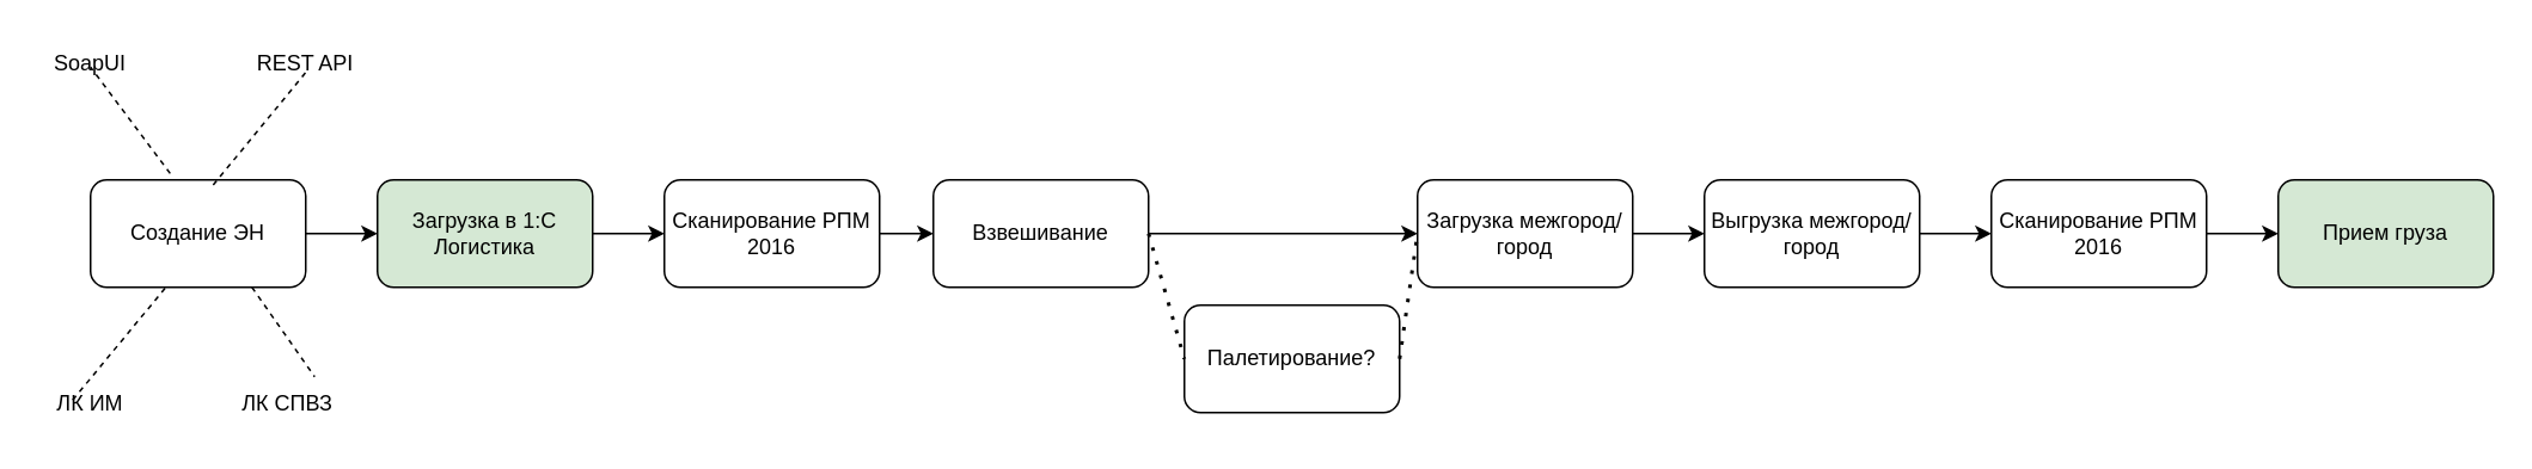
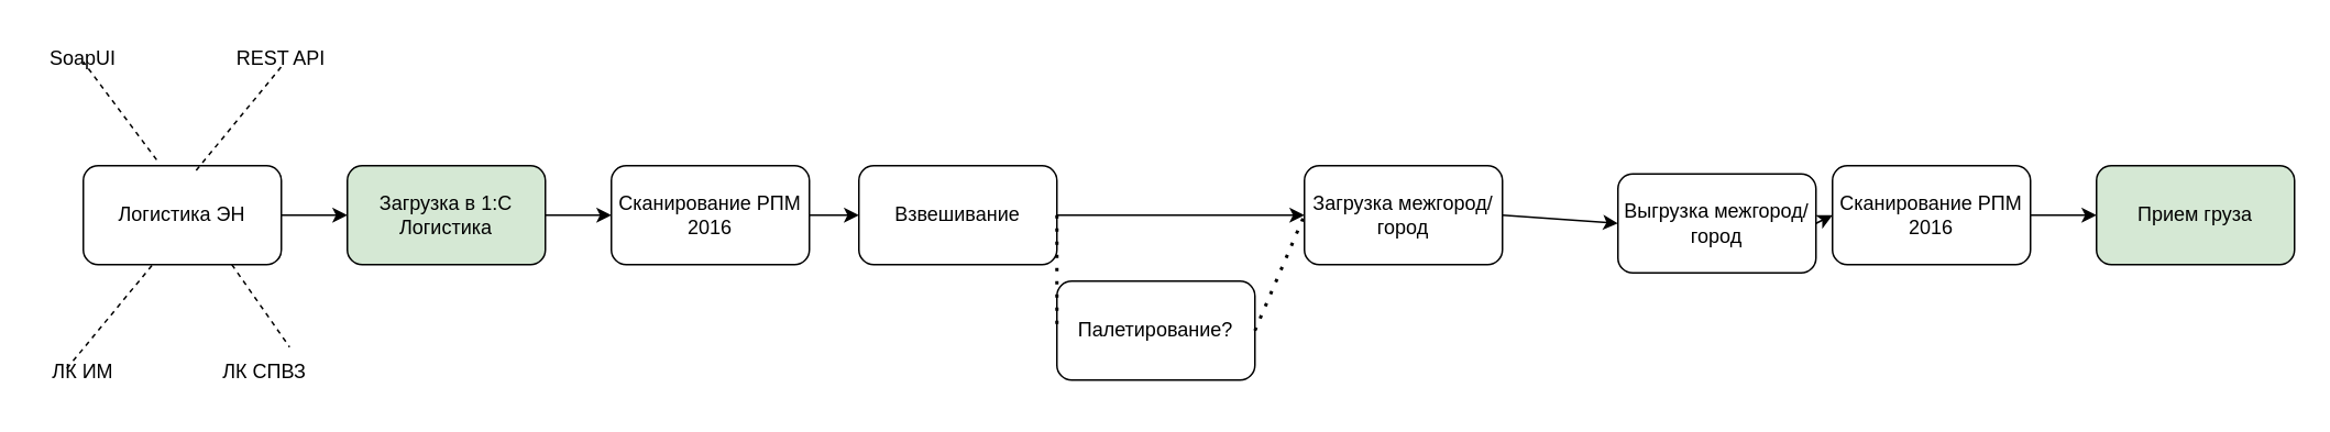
  <mxCell id="0" />
  <mxCell id="1" parent="0" />
- <mxCell id="2" value="Создание ЭН" style="rounded=1;whiteSpace=wrap;html=1;" vertex="1" parent="1"><mxGeometry x="50" y="100" width="120" height="60" as="geometry" /></mxCell>
+ <mxCell id="2" value="Логистика ЭН" style="rounded=1;whiteSpace=wrap;html=1;" vertex="1" parent="1"><mxGeometry x="50" y="100" width="120" height="60" as="geometry" /></mxCell>
  <mxCell id="3" value="SoapUI" style="text;html=1;align=center;verticalAlign=middle;whiteSpace=wrap;rounded=0;" vertex="1" parent="1"><mxGeometry x="20" y="20" width="60" height="30" as="geometry" /></mxCell>
  <mxCell id="4" value="REST API" style="text;html=1;align=center;verticalAlign=middle;whiteSpace=wrap;rounded=0;" vertex="1" parent="1"><mxGeometry x="140" y="20" width="60" height="30" as="geometry" /></mxCell>
  <mxCell id="5" value="ЛК ИМ" style="text;html=1;align=center;verticalAlign=middle;whiteSpace=wrap;rounded=0;" vertex="1" parent="1"><mxGeometry x="20" y="210" width="60" height="30" as="geometry" /></mxCell>
  <mxCell id="6" value="ЛК СПВЗ" style="text;html=1;align=center;verticalAlign=middle;whiteSpace=wrap;rounded=0;" vertex="1" parent="1"><mxGeometry x="130" y="210" width="60" height="30" as="geometry" /></mxCell>
  <mxCell id="7" value="Загрузка в 1:С Логистика" style="rounded=1;whiteSpace=wrap;html=1;fillColor=#d5e8d4;" vertex="1" parent="1"><mxGeometry x="210" y="100" width="120" height="60" as="geometry" /></mxCell>
  <mxCell id="8" value="Сканирование РПМ 2016" style="rounded=1;whiteSpace=wrap;html=1;" vertex="1" parent="1"><mxGeometry x="370" y="100" width="120" height="60" as="geometry" /></mxCell>
  <mxCell id="9" value="Загрузка межгород/город" style="rounded=1;whiteSpace=wrap;html=1;" vertex="1" parent="1"><mxGeometry x="790" y="100" width="120" height="60" as="geometry" /></mxCell>
  <mxCell id="10" value="Прием груза" style="rounded=1;whiteSpace=wrap;html=1;fillColor=#d5e8d4;" vertex="1" parent="1"><mxGeometry x="1270" y="100" width="120" height="60" as="geometry" /></mxCell>
  <mxCell id="11" value="Взвешивание" style="rounded=1;whiteSpace=wrap;html=1;" vertex="1" parent="1"><mxGeometry x="520" y="100" width="120" height="60" as="geometry" /></mxCell>
- <mxCell id="12" value="Выгрузка межгород/город" style="rounded=1;whiteSpace=wrap;html=1;" vertex="1" parent="1"><mxGeometry x="950" y="100" width="120" height="60" as="geometry" /></mxCell>
- <mxCell id="13" value="Палетирование?" style="rounded=1;whiteSpace=wrap;html=1;" vertex="1" parent="1"><mxGeometry x="660" y="170" width="120" height="60" as="geometry" /></mxCell>
+ <mxCell id="12" value="Выгрузка межгород/город" style="rounded=1;whiteSpace=wrap;html=1;" vertex="1" parent="1"><mxGeometry x="980" y="105" width="120" height="60" as="geometry" /></mxCell>
+ <mxCell id="13" value="Палетирование?" style="rounded=1;whiteSpace=wrap;html=1;" vertex="1" parent="1"><mxGeometry x="640" y="170" width="120" height="60" as="geometry" /></mxCell>
  <mxCell id="14" value="" style="endArrow=none;dashed=1;html=1;rounded=0;exitX=0.57;exitY=0.047;exitDx=0;exitDy=0;exitPerimeter=0;" edge="1" parent="1" source="2"><mxGeometry width="50" height="50" relative="1" as="geometry"><mxPoint x="120" y="90" as="sourcePoint" /><mxPoint x="170" y="40" as="targetPoint" /></mxGeometry></mxCell>
  <mxCell id="15" value="" style="endArrow=none;dashed=1;html=1;rounded=0;exitX=0.37;exitY=-0.06;exitDx=0;exitDy=0;exitPerimeter=0;" edge="1" parent="1" source="2"><mxGeometry width="50" height="50" relative="1" as="geometry"><mxPoint x="-2" y="100" as="sourcePoint" /><mxPoint x="50" y="37" as="targetPoint" /></mxGeometry></mxCell>
  <mxCell id="16" value="" style="endArrow=none;dashed=1;html=1;rounded=0;exitX=0.57;exitY=0.047;exitDx=0;exitDy=0;exitPerimeter=0;" edge="1" parent="1"><mxGeometry width="50" height="50" relative="1" as="geometry"><mxPoint x="40" y="223" as="sourcePoint" /><mxPoint x="92" y="160" as="targetPoint" /></mxGeometry></mxCell>
  <mxCell id="17" value="" style="endArrow=none;dashed=1;html=1;rounded=0;exitX=0.75;exitY=1;exitDx=0;exitDy=0;entryX=0.75;entryY=0;entryDx=0;entryDy=0;" edge="1" parent="1" source="2" target="6"><mxGeometry width="50" height="50" relative="1" as="geometry"><mxPoint x="148" y="133" as="sourcePoint" /><mxPoint x="200" y="70" as="targetPoint" /></mxGeometry></mxCell>
  <mxCell id="18" value="" style="endArrow=classic;html=1;rounded=0;exitX=1;exitY=0.5;exitDx=0;exitDy=0;entryX=0;entryY=0.5;entryDx=0;entryDy=0;" edge="1" parent="1" source="2" target="7"><mxGeometry width="50" height="50" relative="1" as="geometry"><mxPoint x="210" y="350" as="sourcePoint" /><mxPoint x="260" y="300" as="targetPoint" /></mxGeometry></mxCell>
  <mxCell id="19" value="" style="endArrow=classic;html=1;rounded=0;exitX=1;exitY=0.5;exitDx=0;exitDy=0;entryX=0;entryY=0.5;entryDx=0;entryDy=0;" edge="1" parent="1" source="7" target="8"><mxGeometry width="50" height="50" relative="1" as="geometry"><mxPoint x="330" y="140" as="sourcePoint" /><mxPoint x="380" y="90" as="targetPoint" /></mxGeometry></mxCell>
  <mxCell id="20" value="" style="endArrow=classic;html=1;rounded=0;entryX=0;entryY=0.5;entryDx=0;entryDy=0;" edge="1" parent="1" target="11"><mxGeometry width="50" height="50" relative="1" as="geometry"><mxPoint x="490" y="130" as="sourcePoint" /><mxPoint x="540" y="80" as="targetPoint" /></mxGeometry></mxCell>
  <mxCell id="21" value="" style="endArrow=none;dashed=1;html=1;dashPattern=1 3;strokeWidth=2;rounded=0;entryX=0;entryY=0.5;entryDx=0;entryDy=0;exitX=1;exitY=0.5;exitDx=0;exitDy=0;" edge="1" parent="1" source="11" target="13"><mxGeometry width="50" height="50" relative="1" as="geometry"><mxPoint x="550" y="290" as="sourcePoint" /><mxPoint x="600" y="240" as="targetPoint" /></mxGeometry></mxCell>
  <mxCell id="22" value="" style="endArrow=classic;html=1;rounded=0;entryX=0;entryY=0.5;entryDx=0;entryDy=0;" edge="1" parent="1" target="9"><mxGeometry width="50" height="50" relative="1" as="geometry"><mxPoint x="640" y="130" as="sourcePoint" /><mxPoint x="690" y="80" as="targetPoint" /></mxGeometry></mxCell>
  <mxCell id="23" value="" style="endArrow=classic;html=1;rounded=0;entryX=0;entryY=0.5;entryDx=0;entryDy=0;exitX=1;exitY=0.5;exitDx=0;exitDy=0;" edge="1" parent="1" source="9" target="12"><mxGeometry width="50" height="50" relative="1" as="geometry"><mxPoint x="920" y="130" as="sourcePoint" /><mxPoint x="970" y="80" as="targetPoint" /></mxGeometry></mxCell>
  <mxCell id="24" value="" style="endArrow=classic;html=1;rounded=0;exitX=1;exitY=0.5;exitDx=0;exitDy=0;entryX=0;entryY=0.5;entryDx=0;entryDy=0;" edge="1" parent="1" source="27" target="10"><mxGeometry width="50" height="50" relative="1" as="geometry"><mxPoint x="1070" y="230" as="sourcePoint" /><mxPoint x="1120" y="180" as="targetPoint" /></mxGeometry></mxCell>
  <mxCell id="25" value="" style="endArrow=none;dashed=1;html=1;dashPattern=1 3;strokeWidth=2;rounded=0;entryX=0;entryY=0.5;entryDx=0;entryDy=0;exitX=1;exitY=0.5;exitDx=0;exitDy=0;" edge="1" parent="1" source="13" target="9"><mxGeometry width="50" height="50" relative="1" as="geometry"><mxPoint x="770" y="170" as="sourcePoint" /><mxPoint x="790" y="140" as="targetPoint" /></mxGeometry></mxCell>
  <mxCell id="26" value="" style="endArrow=classic;html=1;rounded=0;exitX=1;exitY=0.5;exitDx=0;exitDy=0;entryX=0;entryY=0.5;entryDx=0;entryDy=0;" edge="1" parent="1" source="12" target="27"><mxGeometry width="50" height="50" relative="1" as="geometry"><mxPoint x="1060" y="130" as="sourcePoint" /><mxPoint x="1230" y="130" as="targetPoint" /></mxGeometry></mxCell>
  <mxCell id="27" value="Сканирование РПМ 2016" style="rounded=1;whiteSpace=wrap;html=1;" vertex="1" parent="1"><mxGeometry x="1110" y="100" width="120" height="60" as="geometry" /></mxCell>
